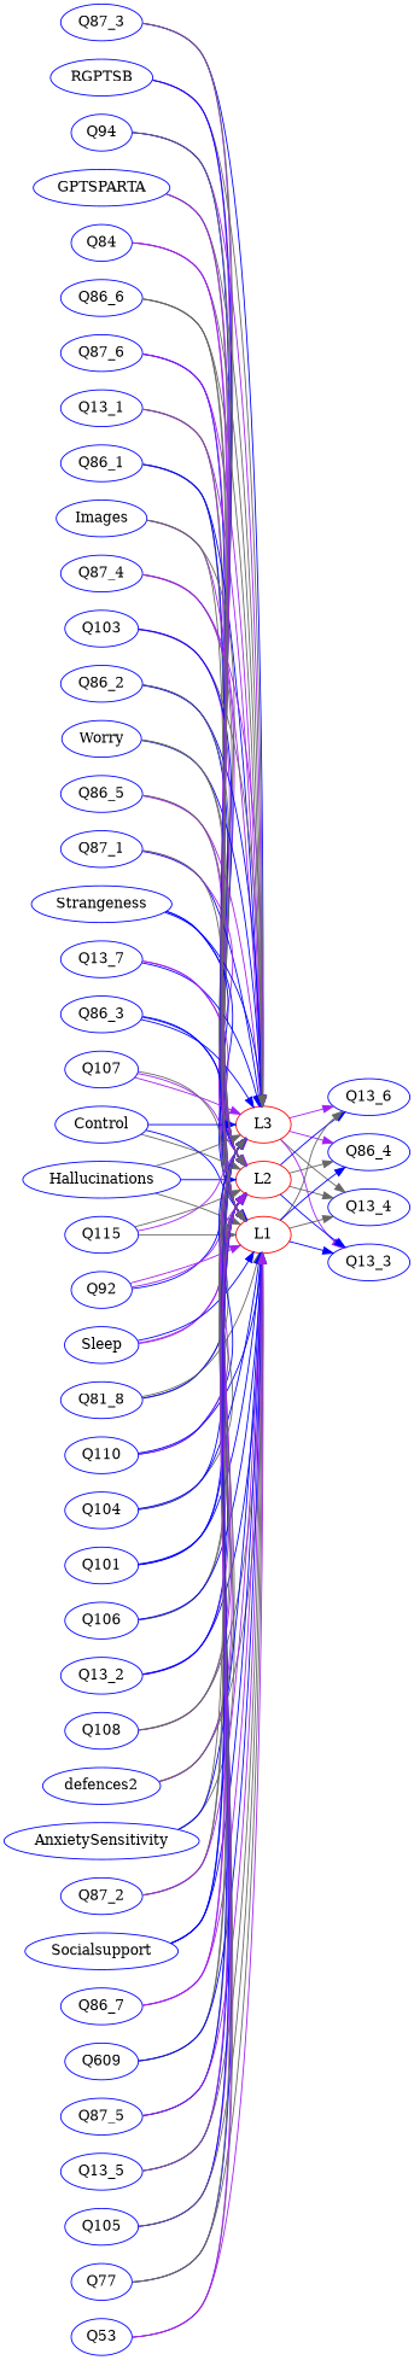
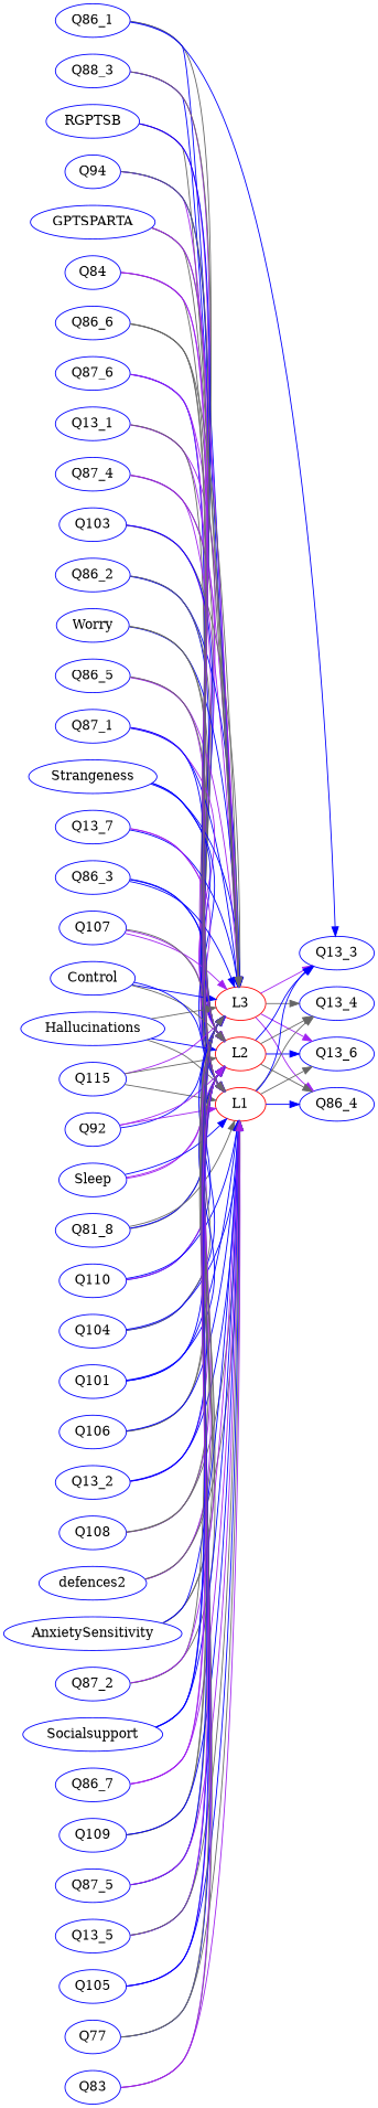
  digraph {
    rankdir=LR
    node [color=blue]
    edge [color=gray40]
    Q87_6
    L3 [color=red]
    L2 [color=red]
    L1 [color=red]
    Q13_1
    Q86_1
-   Images
    Q87_4
    Q103
    Q86_2
    Q13_4
    Q13_3
    Q13_6
    Q86_4
    Worry
    Q86_5
    Q87_1
    Strangeness
    Q13_7
    Q86_3
    Q107
    Control
    Hallucinations
    Q115
    Q92
    Sleep
    n27 [label=Q81_8]
    Q110
    Q104
    Q101
    Q106
    Q13_2
    Q108
    defences2
    AnxietySensitivity
    Q87_2
    Socialsupport
    Q86_7
-   Q109 [label=Q609]
+   Q109
    Q87_5
    Q13_5
    Q105
    Q77
-   Q83 [label=Q53]
-   Q87_3
+   Q83
+   Q87_3 [label=Q88_3]
    RGPTSB
    Q94
    GPTSPARTA
    Q84
    Q86_6
    subgraph sub_1 {
    }
    subgraph sub_2 {
      Q87_6
      L3
      L2
      L1
      Q13_1
      Q86_1
-     Images
      Q87_4
      Q103
      Q86_2
      Q13_4
      Q13_3
      Q13_6
      Q86_4
      Worry
      Q86_5
      Q87_1
      Strangeness
      Q13_7
      Q86_3
      Q107
      Control
      Hallucinations
      Q115
      Q92
      Sleep
      n27
      Q110
      Q104
      Q101
      Q106
      Q13_2
      Q108
      defences2
      AnxietySensitivity
      Q87_2
      Socialsupport
      Q86_7
      Q109
      Q87_5
      Q13_5
      Q105
      Q77
      Q83
      Q87_3
      RGPTSB
      Q94
      GPTSPARTA
      Q84
      Q86_6
    }
    Q87_6 -> L3 [color=purple]
    Q87_6 -> L2 [color=blue]
    Q87_6 -> L1 [color=purple]
    L3 -> Q13_4
    L3 -> Q13_3 [color=purple]
    L3 -> Q13_6 [color=purple]
    L3 -> Q86_4 [color=purple]
    L2 -> Q13_4
    L2 -> Q13_3 [color=blue]
    L2 -> Q13_6 [color=blue]
    L2 -> Q86_4
    L1 -> Q13_4
    L1 -> Q13_3 [color=blue]
    L1 -> Q13_6
    L1 -> Q86_4 [color=blue]
    Q13_1 -> L3 [color=purple]
    Q13_1 -> L2 [color=purple]
    Q13_1 -> L1
    Q86_1 -> L3 [color=blue]
    Q86_1 -> L2
-   Q86_1 -> L1 [color=blue]
-   Images -> L3 [color=purple]
-   Images -> L2
-   Images -> L1
+   Q86_1 -> Q13_3 [color=blue]
    Q87_4 -> L3 [color=purple]
    Q87_4 -> L2
    Q87_4 -> L1 [color=purple]
    Q103 -> L3
    Q103 -> L2 [color=purple]
    Q103 -> L1 [color=blue]
    Q86_2 -> L3 [color=blue]
    Q86_2 -> L2 [color=blue]
    Q86_2 -> L1
    Worry -> L3 [color=blue]
    Worry -> L2
    Worry -> L1
    Q86_5 -> L3 [color=purple]
    Q86_5 -> L2 [color=purple]
    Q86_5 -> L1
    Q87_1 -> L3 [color=blue]
    Q87_1 -> L2 [color=purple]
-   Q87_1 -> L1
+   Q87_1 -> L1 [color=blue]
    Strangeness -> L3 [color=blue]
    Strangeness -> L2 [color=blue]
    Strangeness -> L1 [color=blue]
    Q13_7 -> L3 [color=blue]
    Q13_7 -> L2 [color=purple]
    Q13_7 -> L1 [color=purple]
    Q86_3 -> L3 [color=blue]
    Q86_3 -> L2 [color=blue]
    Q86_3 -> L1 [color=blue]
    Q107 -> L3 [color=purple]
    Q107 -> L2 [color=purple]
    Q107 -> L1
    Control -> L3 [color=blue]
    Control -> L2
    Control -> L1 [color=blue]
    Hallucinations -> L3
    Hallucinations -> L2 [color=blue]
    Hallucinations -> L1
    Q115 -> L3 [color=purple]
    Q115 -> L2
    Q115 -> L1
    Q92 -> L3 [color=blue]
    Q92 -> L2 [color=purple]
    Q92 -> L1 [color=purple]
    Sleep -> L3 [color=purple]
    Sleep -> L2 [color=purple]
    Sleep -> L1 [color=blue]
    n27 -> L3
    n27 -> L2 [color=blue]
    n27 -> L1
    Q110 -> L3 [color=blue]
    Q110 -> L2 [color=purple]
    Q110 -> L1 [color=blue]
    Q104 -> L3 [color=blue]
    Q104 -> L2
    Q104 -> L1 [color=blue]
    Q101 -> L3 [color=blue]
    Q101 -> L2 [color=blue]
    Q101 -> L1 [color=blue]
    Q106 -> L3
    Q106 -> L2
    Q106 -> L1 [color=blue]
    Q13_2 -> L3 [color=purple]
    Q13_2 -> L2 [color=blue]
    Q13_2 -> L1 [color=blue]
    Q108 -> L3 [color=purple]
    Q108 -> L2
    Q108 -> L1
    defences2 -> L3
    defences2 -> L2 [color=purple]
    defences2 -> L1
    AnxietySensitivity -> L3
    AnxietySensitivity -> L2
    AnxietySensitivity -> L1 [color=blue]
    Q87_2 -> L3
    Q87_2 -> L2
    Q87_2 -> L1 [color=purple]
    Socialsupport -> L3 [color=blue]
    Socialsupport -> L2 [color=blue]
    Socialsupport -> L1 [color=blue]
    Q86_7 -> L3 [color=purple]
    Q86_7 -> L2 [color=purple]
    Q86_7 -> L1 [color=purple]
    Q109 -> L3
    Q109 -> L2
    Q109 -> L1 [color=blue]
    Q87_5 -> L3
    Q87_5 -> L2 [color=blue]
    Q87_5 -> L1 [color=purple]
    Q13_5 -> L3 [color=blue]
    Q13_5 -> L2 [color=purple]
    Q13_5 -> L1
    Q105 -> L3 [color=purple]
    Q105 -> L2 [color=blue]
-   Q105 -> L1
+   Q105 -> L1 [color=blue]
    Q77 -> L3 [color=blue]
    Q77 -> L2
    Q77 -> L1
    Q83 -> L3
    Q83 -> L2 [color=purple]
    Q83 -> L1 [color=purple]
    Q87_3 -> L3 [color=blue]
    Q87_3 -> L2 [color=purple]
    Q87_3 -> L1
    RGPTSB -> L3
    RGPTSB -> L2 [color=purple]
    RGPTSB -> L1 [color=blue]
    Q94 -> L3 [color=purple]
    Q94 -> L2 [color=blue]
    Q94 -> L1
    GPTSPARTA -> L3
    GPTSPARTA -> L2
    GPTSPARTA -> L1 [color=purple]
    Q84 -> L3
    Q84 -> L2 [color=purple]
    Q84 -> L1 [color=purple]
    Q86_6 -> L3
    Q86_6 -> L2
    Q86_6 -> L1
  }
